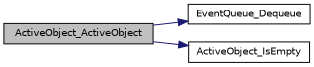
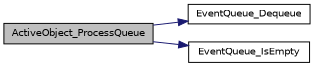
  digraph {
    rankdir=LR
    node [color=black fillcolor=white fontname=Helvetica fontsize=10 shape=record style=filled]
    edge [color=midnightblue fontname=Helvetica fontsize=10 labelfontname=Helvetica labelfontsize=10 style=solid]
-   n1 [fillcolor=grey75 fontcolor=black height=0.2 label=ActiveObject_ActiveObject width=0.4]
+   n1 [fillcolor=grey75 fontcolor=black height=0.2 label=ActiveObject_ProcessQueue width=0.4]
    n2 [height=0.2 label=EventQueue_Dequeue width=0.4]
-   n3 [height=0.2 label=ActiveObject_IsEmpty width=0.4]
+   n3 [height=0.2 label=EventQueue_IsEmpty width=0.4]
    n1 -> n2
    n1 -> n3
  }
